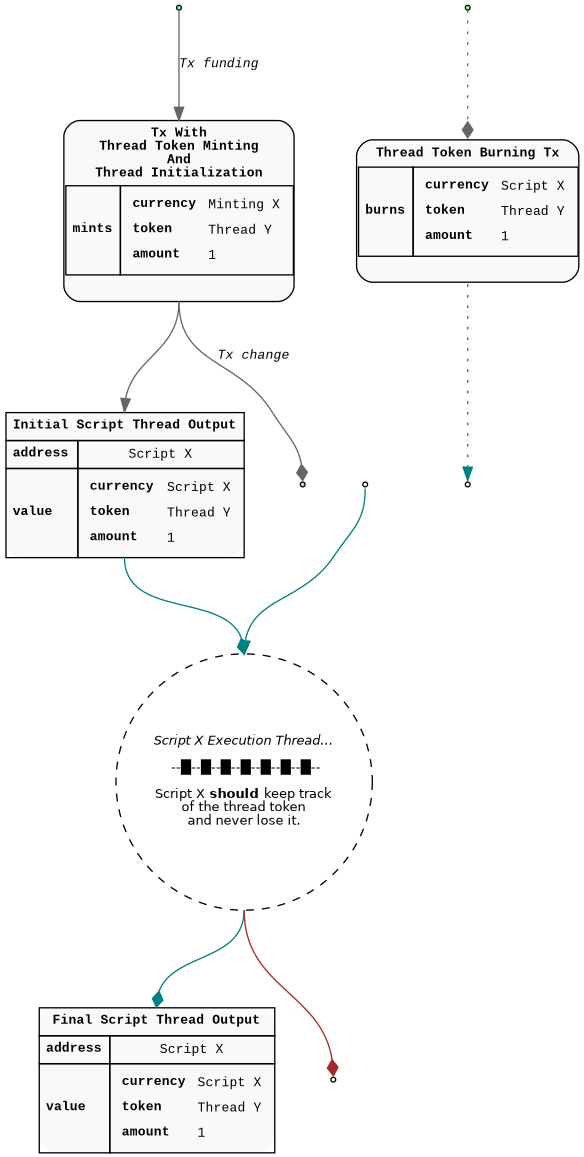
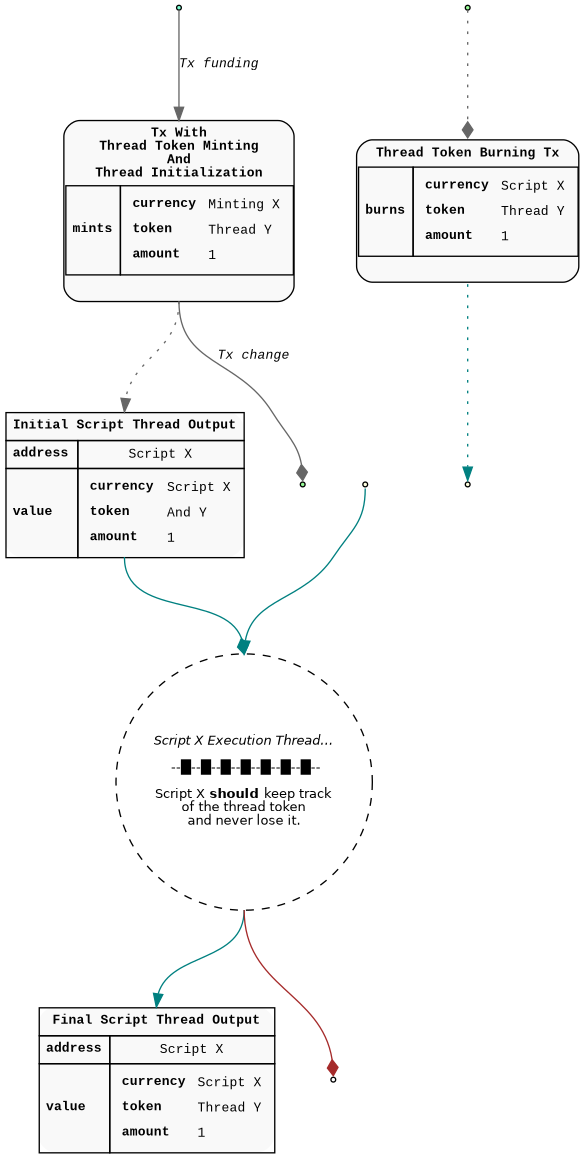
  digraph {
    nodesep=0.6
    rankdir=TD
    ranksep=1
    node [fillcolor="#f9f9f9" fontname="Courier New" fontsize=10 shape=point style="filled,rounded"]
    edge [arrowhead=normal color=gray40 fontname="Courier New" fontsize=10 headport=n style=solid tailport=s]
    MintingFundingOutput [fillcolor=aquamarine]
    n2 [color="#aaa" label=<     <TABLE CELLSPACING="0" CELLPADDING="4" BORDER="1" CELLBORDER="0" style="rounded" color="#aaa">       <TR>         <TD colspan="2" align="center"><b>Tx With</b><br/><b>Thread Token Minting</b><br/><b>And</b><br/><b>Thread Initialization</b></TD>       </TR>       <TR>         <TD CELLPADDING="0">           <TABLE CELLSPACING="0" CELLPADDING="4" BORDER="0" CELLBORDER="0">             <TR>               <TD BORDER="1" align="center"><b>mints</b></TD>               <TD BORDER="1">                 <TABLE CELLSPACING="0" CELLPADDING="4" BORDER="0" CELLBORDER="0">                   <TR>                     <TD align="left"><b>currency</b></TD>                     <TD align="left" balign="left">Minting X</TD>                   </TR>                   <TR>                     <TD align="left"><b>token</b></TD>                     <TD align="left" balign="left">Thread Y</TD>                   </TR>                   <TR>                     <TD align="left"><b>amount</b></TD>                     <TD align="left" balign="left">1</TD>                   </TR>                 </TABLE>               </TD>             </TR>             <TR>               <TD collspan="2" align="center"> </TD>             </TR>           </TABLE>         </TD>       </TR>     </TABLE>   > shape=plain]
-   n3 [border=1 color="#000" label=<     <TABLE CELLSPACING="0" CELLPADDING="4" BORDER="0" CELLBORDER="1" style="rounded" color="#aaa">       <TR>         <TD colspan="2" align="center"><b>Initial Script Thread Output</b></TD>       </TR>       <TR>         <TD align="left"><b>address</b></TD>         <TD>Script X</TD>       </TR>       <TR>         <TD align="left"><b>value</b></TD>         <TD align="left" balign="left">           <TABLE CELLSPACING="0" CELLPADDING="4" BORDER="0" CELLBORDER="0" style="rounded" color="#aaa">             <TR>               <TD align="left"><b>currency</b></TD>               <TD align="left" balign="left">Script X</TD>             </TR>             <TR>               <TD align="left"><b>token</b></TD>               <TD align="left" balign="left">Thread Y</TD>             </TR>             <TR>               <TD align="left"><b>amount</b></TD>               <TD align="left" balign="left">1</TD>             </TR>           </TABLE>         </TD>       </TR>       </TABLE>   > shape=plain]
+   n3 [border=1 color="#000" label=<     <TABLE CELLSPACING="0" CELLPADDING="4" BORDER="0" CELLBORDER="1" style="rounded" color="#aaa">       <TR>         <TD colspan="2" align="center"><b>Initial Script Thread Output</b></TD>       </TR>       <TR>         <TD align="left"><b>address</b></TD>         <TD>Script X</TD>       </TR>       <TR>         <TD align="left"><b>value</b></TD>         <TD align="left" balign="left">           <TABLE CELLSPACING="0" CELLPADDING="4" BORDER="0" CELLBORDER="0" style="rounded" color="#aaa">             <TR>               <TD align="left"><b>currency</b></TD>               <TD align="left" balign="left">Script X</TD>             </TR>             <TR>               <TD align="left"><b>token</b></TD>               <TD align="left" balign="left">And Y</TD>             </TR>             <TR>               <TD align="left"><b>amount</b></TD>               <TD align="left" balign="left">1</TD>             </TR>           </TABLE>         </TD>       </TR>       </TABLE>   > shape=plain]
    MintingChangeOutput [fillcolor=palegreen]
    n5 [color="#aaa" fillcolor=white fontname=Helvetica label=<<i>Script X Execution Thread…</i><br/><br/> --█--█--█--█--█--█--█--<br/><br/>Script X <b>should</b> keep track<br/>of the thread token<br/>and never lose it.> margin=0 padding=0 shape=circle style="dashed,rounded"]
    n6 [border=1 color="#000" label=<     <TABLE CELLSPACING="0" CELLPADDING="4" BORDER="0" CELLBORDER="1" style="rounded" color="#aaa">       <TR>         <TD colspan="2" align="center"><b>Final Script Thread Output</b></TD>       </TR>       <TR>         <TD align="left"><b>address</b></TD>         <TD>Script X</TD>       </TR>       <TR>         <TD align="left"><b>value</b></TD>         <TD align="left" balign="left">           <TABLE CELLSPACING="0" CELLPADDING="4" BORDER="0" CELLBORDER="0" style="rounded" color="#aaa">             <TR>               <TD align="left"><b>currency</b></TD>               <TD align="left" balign="left">Script X</TD>             </TR>             <TR>               <TD align="left"><b>token</b></TD>               <TD align="left" balign="left">Thread Y</TD>             </TR>             <TR>               <TD align="left"><b>amount</b></TD>               <TD align="left" balign="left">1</TD>             </TR>           </TABLE>         </TD>       </TR>       </TABLE>   > shape=plain]
    ScriptThreadExtraOutput [fillcolor=white]
    ScriptThreadExtraInput [fillcolor=lightyellow]
    n9 [color="#aaa" label=<     <TABLE CELLSPACING="0" CELLPADDING="4" BORDER="1" CELLBORDER="0" style="rounded" color="#aaa">       <TR>         <TD colspan="2" align="center"><b>Thread Token Burning Tx</b></TD>       </TR>       <TR>         <TD CELLPADDING="0">           <TABLE CELLSPACING="0" CELLPADDING="4" BORDER="0" CELLBORDER="0">             <TR>               <TD BORDER="1" align="center"><b>burns</b></TD>               <TD BORDER="1">                 <TABLE CELLSPACING="0" CELLPADDING="4" BORDER="0" CELLBORDER="0">                   <TR>                     <TD align="left"><b>currency</b></TD>                     <TD align="left" balign="left">Script X</TD>                   </TR>                   <TR>                     <TD align="left"><b>token</b></TD>                     <TD align="left" balign="left">Thread Y</TD>                   </TR>                   <TR>                     <TD align="left"><b>amount</b></TD>                     <TD align="left" balign="left">1</TD>                   </TR>                 </TABLE>               </TD>             </TR>             <TR>               <TD collspan="2" align="center"> </TD>             </TR>           </TABLE>         </TD>       </TR>     </TABLE>   > shape=plain]
    CloseOutput1 [fillcolor=lightyellow]
    CloseFundingOutput [fillcolor=palegreen]
    MintingFundingOutput -> n2 [label=<<i>Tx funding</i>>]
-   n2 -> n3
+   n2 -> n3 [style=dotted]
    n2 -> MintingChangeOutput [arrowhead=diamond label=<<i>Tx change</i>>]
    n3 -> n5 [arrowhead=diamond color=teal]
-   n5 -> n6 [arrowhead=diamond color=teal]
+   n5 -> n6 [color=teal]
    n5 -> ScriptThreadExtraOutput [arrowhead=diamond color=brown]
    ScriptThreadExtraInput -> n5 [color=teal]
    n9 -> CloseOutput1 [color=teal style=dotted]
    CloseFundingOutput -> n9 [arrowhead=diamond style=dotted]
  }
